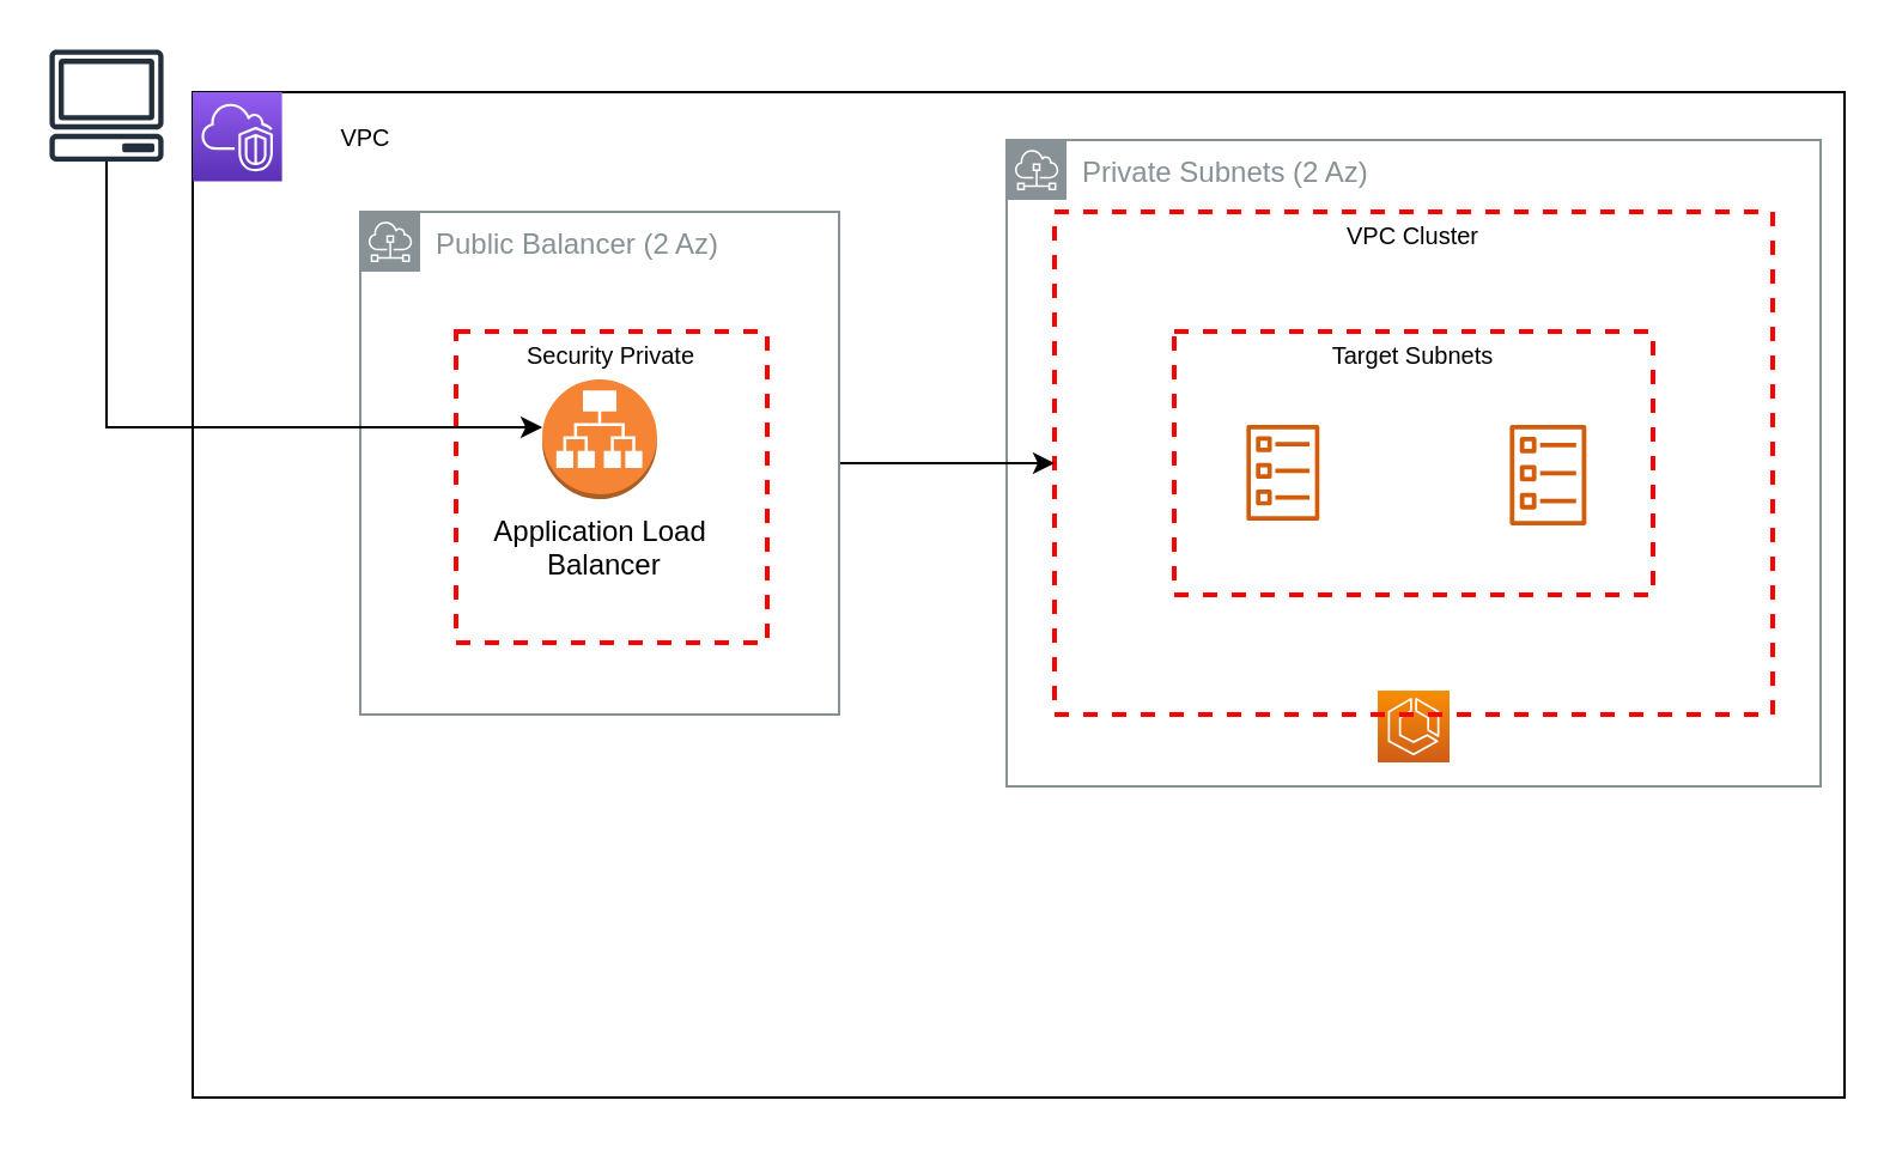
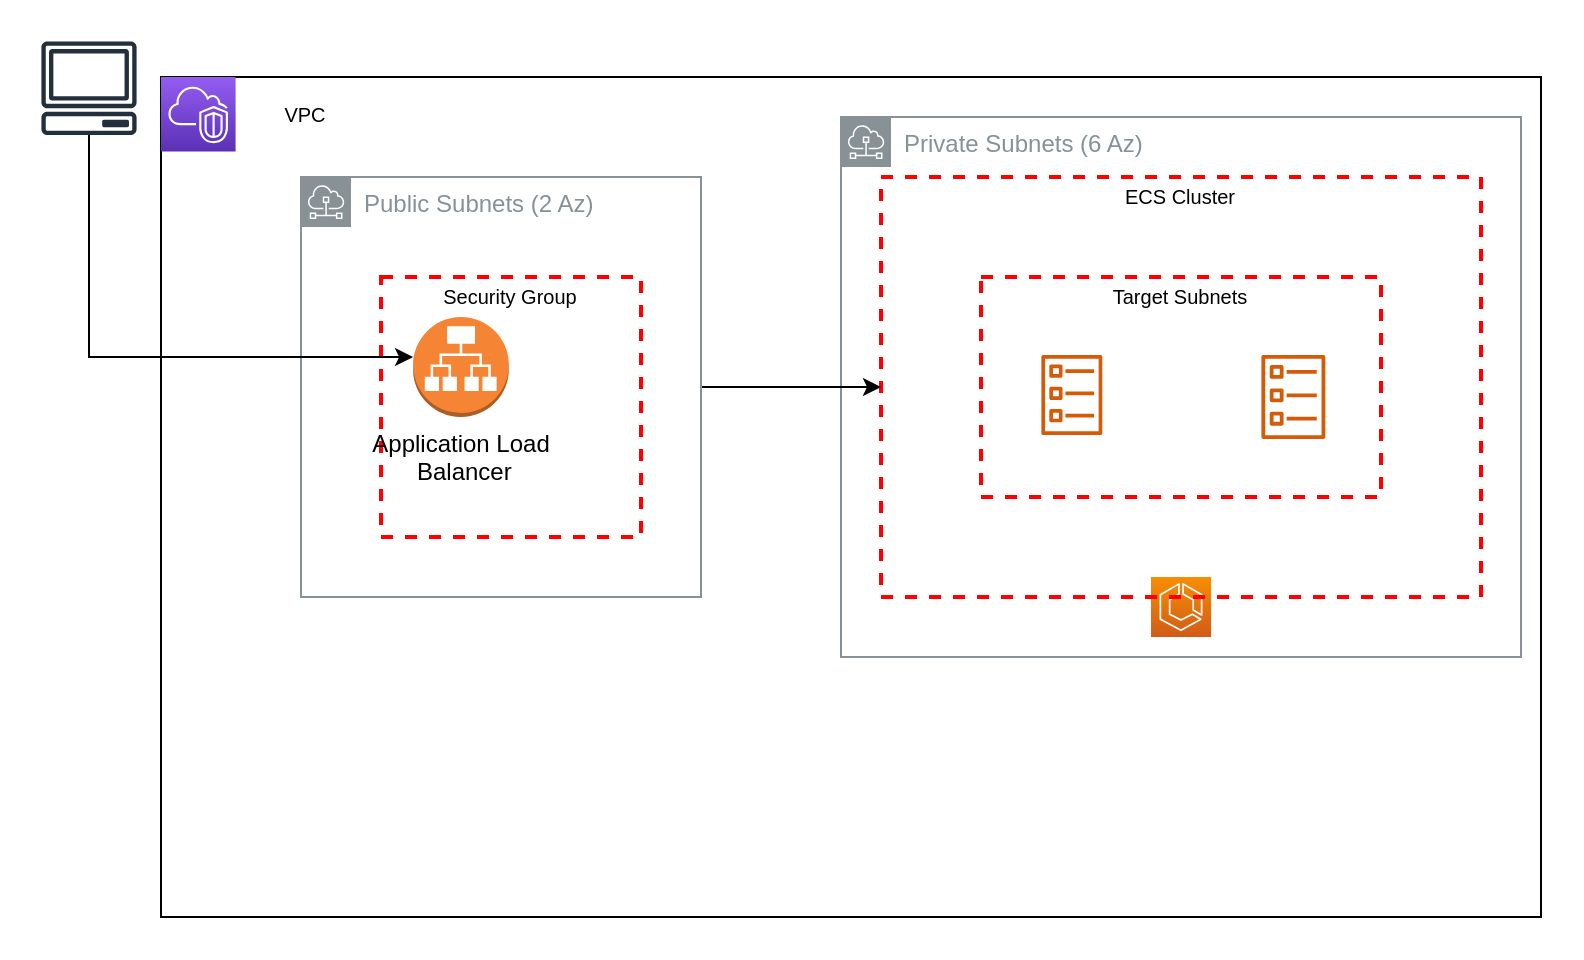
  <mxCell id="0" />
  <mxCell id="1" parent="0" />
  <mxCell id="2" value="" style="group;fillColor=none;" vertex="1" connectable="0" parent="1"><mxGeometry x="80" y="38" width="690" height="420" as="geometry" /></mxCell>
  <mxCell id="3" value="" style="rounded=0;whiteSpace=wrap;html=1;" vertex="1" parent="2"><mxGeometry width="690" height="420" as="geometry" /></mxCell>
  <mxCell id="4" value="" style="sketch=0;points=[[0,0,0],[0.25,0,0],[0.5,0,0],[0.75,0,0],[1,0,0],[0,1,0],[0.25,1,0],[0.5,1,0],[0.75,1,0],[1,1,0],[0,0.25,0],[0,0.5,0],[0,0.75,0],[1,0.25,0],[1,0.5,0],[1,0.75,0]];outlineConnect=0;fontColor=#232F3E;gradientColor=#945DF2;gradientDirection=north;fillColor=#5A30B5;strokeColor=#ffffff;dashed=0;verticalLabelPosition=bottom;verticalAlign=top;align=center;html=1;fontSize=12;fontStyle=0;aspect=fixed;shape=mxgraph.aws4.resourceIcon;resIcon=mxgraph.aws4.vpc;" vertex="1" parent="2"><mxGeometry width="37.297" height="37.297" as="geometry" /></mxCell>
  <mxCell id="5" value="VPC" style="text;html=1;resizable=0;autosize=1;align=center;verticalAlign=middle;points=[];fillColor=none;strokeColor=none;rounded=0;labelBackgroundColor=none;fontSize=10;" vertex="1" parent="2"><mxGeometry x="52.3" y="8.65" width="40" height="20" as="geometry" /></mxCell>
  <mxCell id="6" value="" style="sketch=0;points=[[0,0,0],[0.25,0,0],[0.5,0,0],[0.75,0,0],[1,0,0],[0,1,0],[0.25,1,0],[0.5,1,0],[0.75,1,0],[1,1,0],[0,0.25,0],[0,0.5,0],[0,0.75,0],[1,0.25,0],[1,0.5,0],[1,0.75,0]];outlineConnect=0;fontColor=#232F3E;gradientColor=#F78E04;gradientDirection=north;fillColor=#D05C17;strokeColor=#ffffff;dashed=0;verticalLabelPosition=bottom;verticalAlign=top;align=center;html=1;fontSize=12;fontStyle=0;aspect=fixed;shape=mxgraph.aws4.resourceIcon;resIcon=mxgraph.aws4.ecs;" vertex="1" parent="2"><mxGeometry x="495" y="250" width="30" height="30" as="geometry" /></mxCell>
- <mxCell id="7" value="VPC Cluster" style="fontStyle=0;verticalAlign=top;align=center;spacingTop=-2;fillColor=none;rounded=0;whiteSpace=wrap;html=1;strokeColor=#FF0000;strokeWidth=2;dashed=1;container=1;collapsible=0;expand=0;recursiveResize=0;labelBackgroundColor=none;fontSize=10;" vertex="1" parent="2"><mxGeometry x="360" y="50" width="300" height="210" as="geometry" /></mxCell>
+ <mxCell id="7" value="ECS Cluster" style="fontStyle=0;verticalAlign=top;align=center;spacingTop=-2;fillColor=none;rounded=0;whiteSpace=wrap;html=1;strokeColor=#FF0000;strokeWidth=2;dashed=1;container=1;collapsible=0;expand=0;recursiveResize=0;labelBackgroundColor=none;fontSize=10;" vertex="1" parent="2"><mxGeometry x="360" y="50" width="300" height="210" as="geometry" /></mxCell>
  <mxCell id="8" style="edgeStyle=orthogonalEdgeStyle;rounded=0;orthogonalLoop=1;jettySize=auto;html=1;exitX=0.5;exitY=1;exitDx=0;exitDy=0;fontSize=10;" edge="1" parent="2" source="3" target="3"><mxGeometry relative="1" as="geometry" /></mxCell>
- <mxCell id="9" value="Private Subnets (2 Az)" style="sketch=0;outlineConnect=0;gradientColor=none;html=1;whiteSpace=wrap;fontSize=12;fontStyle=0;shape=mxgraph.aws4.group;grIcon=mxgraph.aws4.group_subnet;strokeColor=#879196;fillColor=none;verticalAlign=top;align=left;spacingLeft=30;fontColor=#879196;dashed=0;" vertex="1" parent="1"><mxGeometry x="420" y="58" width="340" height="270" as="geometry" /></mxCell>
+ <mxCell id="9" value="Private Subnets (6 Az)" style="sketch=0;outlineConnect=0;gradientColor=none;html=1;whiteSpace=wrap;fontSize=12;fontStyle=0;shape=mxgraph.aws4.group;grIcon=mxgraph.aws4.group_subnet;strokeColor=#879196;fillColor=none;verticalAlign=top;align=left;spacingLeft=30;fontColor=#879196;dashed=0;" vertex="1" parent="1"><mxGeometry x="420" y="58" width="340" height="270" as="geometry" /></mxCell>
  <mxCell id="10" style="edgeStyle=orthogonalEdgeStyle;rounded=0;orthogonalLoop=1;jettySize=auto;html=1;fontSize=10;" edge="1" parent="1" source="11" target="7"><mxGeometry relative="1" as="geometry" /></mxCell>
- <mxCell id="11" value="Public Balancer (2 Az)" style="sketch=0;outlineConnect=0;gradientColor=none;html=1;whiteSpace=wrap;fontSize=12;fontStyle=0;shape=mxgraph.aws4.group;grIcon=mxgraph.aws4.group_subnet;strokeColor=#879196;fillColor=none;verticalAlign=top;align=left;spacingLeft=30;fontColor=#879196;dashed=0;" vertex="1" parent="1"><mxGeometry x="150" y="88" width="200" height="210" as="geometry" /></mxCell>
- <mxCell id="12" value="Security Private" style="fontStyle=0;verticalAlign=top;align=center;spacingTop=-2;fillColor=none;rounded=0;whiteSpace=wrap;html=1;strokeColor=#FF0000;strokeWidth=2;dashed=1;container=1;collapsible=0;expand=0;recursiveResize=0;fontSize=10;" vertex="1" parent="1"><mxGeometry x="190" y="138" width="130" height="130" as="geometry" /></mxCell>
- <mxCell id="13" value="Application Load&lt;br&gt;&amp;nbsp;Balancer" style="outlineConnect=0;dashed=0;verticalLabelPosition=bottom;verticalAlign=top;align=center;html=1;shape=mxgraph.aws3.application_load_balancer;fillColor=#F58534;gradientColor=none;" vertex="1" parent="12"><mxGeometry x="36.04" y="20" width="47.92" height="50" as="geometry" /></mxCell>
+ <mxCell id="11" value="Public Subnets (2 Az)" style="sketch=0;outlineConnect=0;gradientColor=none;html=1;whiteSpace=wrap;fontSize=12;fontStyle=0;shape=mxgraph.aws4.group;grIcon=mxgraph.aws4.group_subnet;strokeColor=#879196;fillColor=none;verticalAlign=top;align=left;spacingLeft=30;fontColor=#879196;dashed=0;" vertex="1" parent="1"><mxGeometry x="150" y="88" width="200" height="210" as="geometry" /></mxCell>
+ <mxCell id="12" value="Security Group" style="fontStyle=0;verticalAlign=top;align=center;spacingTop=-2;fillColor=none;rounded=0;whiteSpace=wrap;html=1;strokeColor=#FF0000;strokeWidth=2;dashed=1;container=1;collapsible=0;expand=0;recursiveResize=0;fontSize=10;" vertex="1" parent="1"><mxGeometry x="190" y="138" width="130" height="130" as="geometry" /></mxCell>
+ <mxCell id="13" value="Application Load&lt;br&gt;&amp;nbsp;Balancer" style="outlineConnect=0;dashed=0;verticalLabelPosition=bottom;verticalAlign=top;align=center;html=1;shape=mxgraph.aws3.application_load_balancer;fillColor=#F58534;gradientColor=none;" vertex="1" parent="12"><mxGeometry x="16.04" y="20" width="47.92" height="50" as="geometry" /></mxCell>
  <mxCell id="14" value="Target Subnets" style="fontStyle=0;verticalAlign=top;align=center;spacingTop=-2;fillColor=none;rounded=0;whiteSpace=wrap;html=1;strokeColor=#FF0000;strokeWidth=2;dashed=1;container=1;collapsible=0;expand=0;recursiveResize=0;fontSize=10;" vertex="1" parent="1"><mxGeometry x="490" y="138" width="200" height="110" as="geometry" /></mxCell>
  <mxCell id="15" value="" style="sketch=0;outlineConnect=0;fontColor=#232F3E;gradientColor=none;fillColor=#D45B07;strokeColor=none;dashed=0;verticalLabelPosition=bottom;verticalAlign=top;align=center;html=1;fontSize=12;fontStyle=0;aspect=fixed;pointerEvents=1;shape=mxgraph.aws4.ecs_task;" vertex="1" parent="14"><mxGeometry x="30" y="39" width="30.83" height="40" as="geometry" /></mxCell>
  <mxCell id="16" value="" style="sketch=0;outlineConnect=0;fontColor=#232F3E;gradientColor=none;fillColor=#D45B07;strokeColor=none;dashed=0;verticalLabelPosition=bottom;verticalAlign=top;align=center;html=1;fontSize=12;fontStyle=0;aspect=fixed;pointerEvents=1;shape=mxgraph.aws4.ecs_task;" vertex="1" parent="14"><mxGeometry x="140" y="39" width="32.37" height="42" as="geometry" /></mxCell>
  <mxCell id="17" style="edgeStyle=orthogonalEdgeStyle;rounded=0;orthogonalLoop=1;jettySize=auto;html=1;fontSize=10;" edge="1" parent="1" source="18" target="13"><mxGeometry relative="1" as="geometry"><Array as="points"><mxPoint x="44" y="178" /></Array></mxGeometry></mxCell>
  <mxCell id="18" value="" style="sketch=0;outlineConnect=0;fontColor=#232F3E;gradientColor=none;fillColor=#232F3D;strokeColor=none;dashed=0;verticalLabelPosition=bottom;verticalAlign=top;align=center;html=1;fontSize=12;fontStyle=0;aspect=fixed;pointerEvents=1;shape=mxgraph.aws4.client;labelBackgroundColor=none;" vertex="1" parent="1"><mxGeometry x="20" y="20.23" width="48" height="46.77" as="geometry" /></mxCell>
